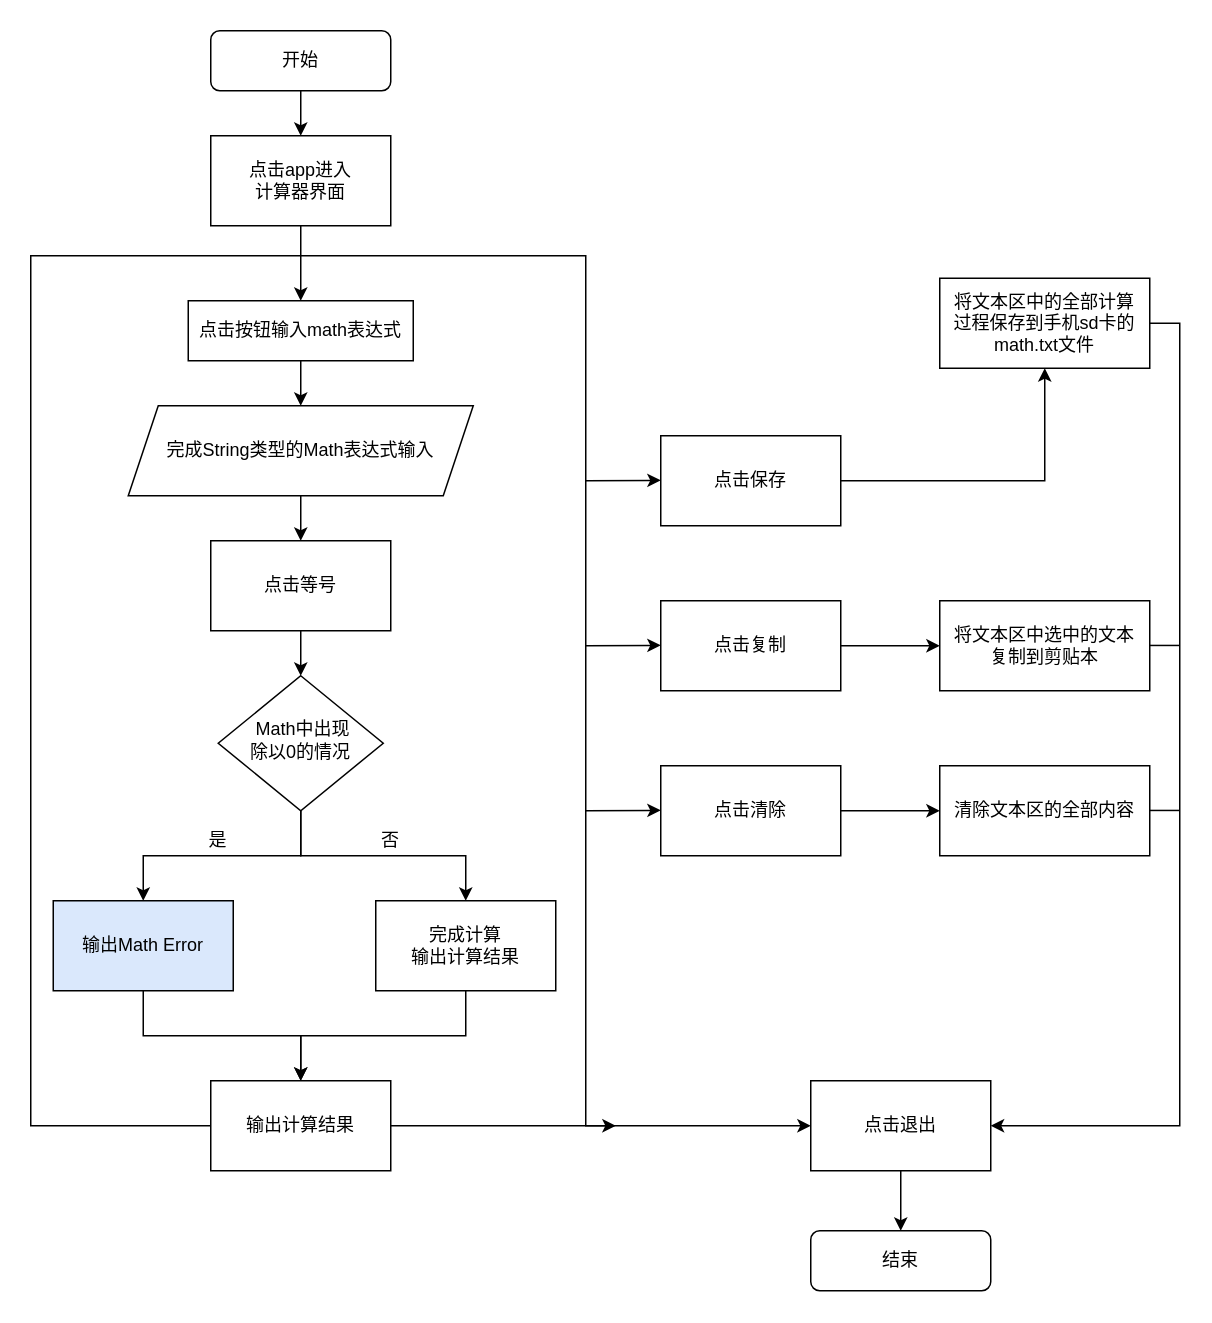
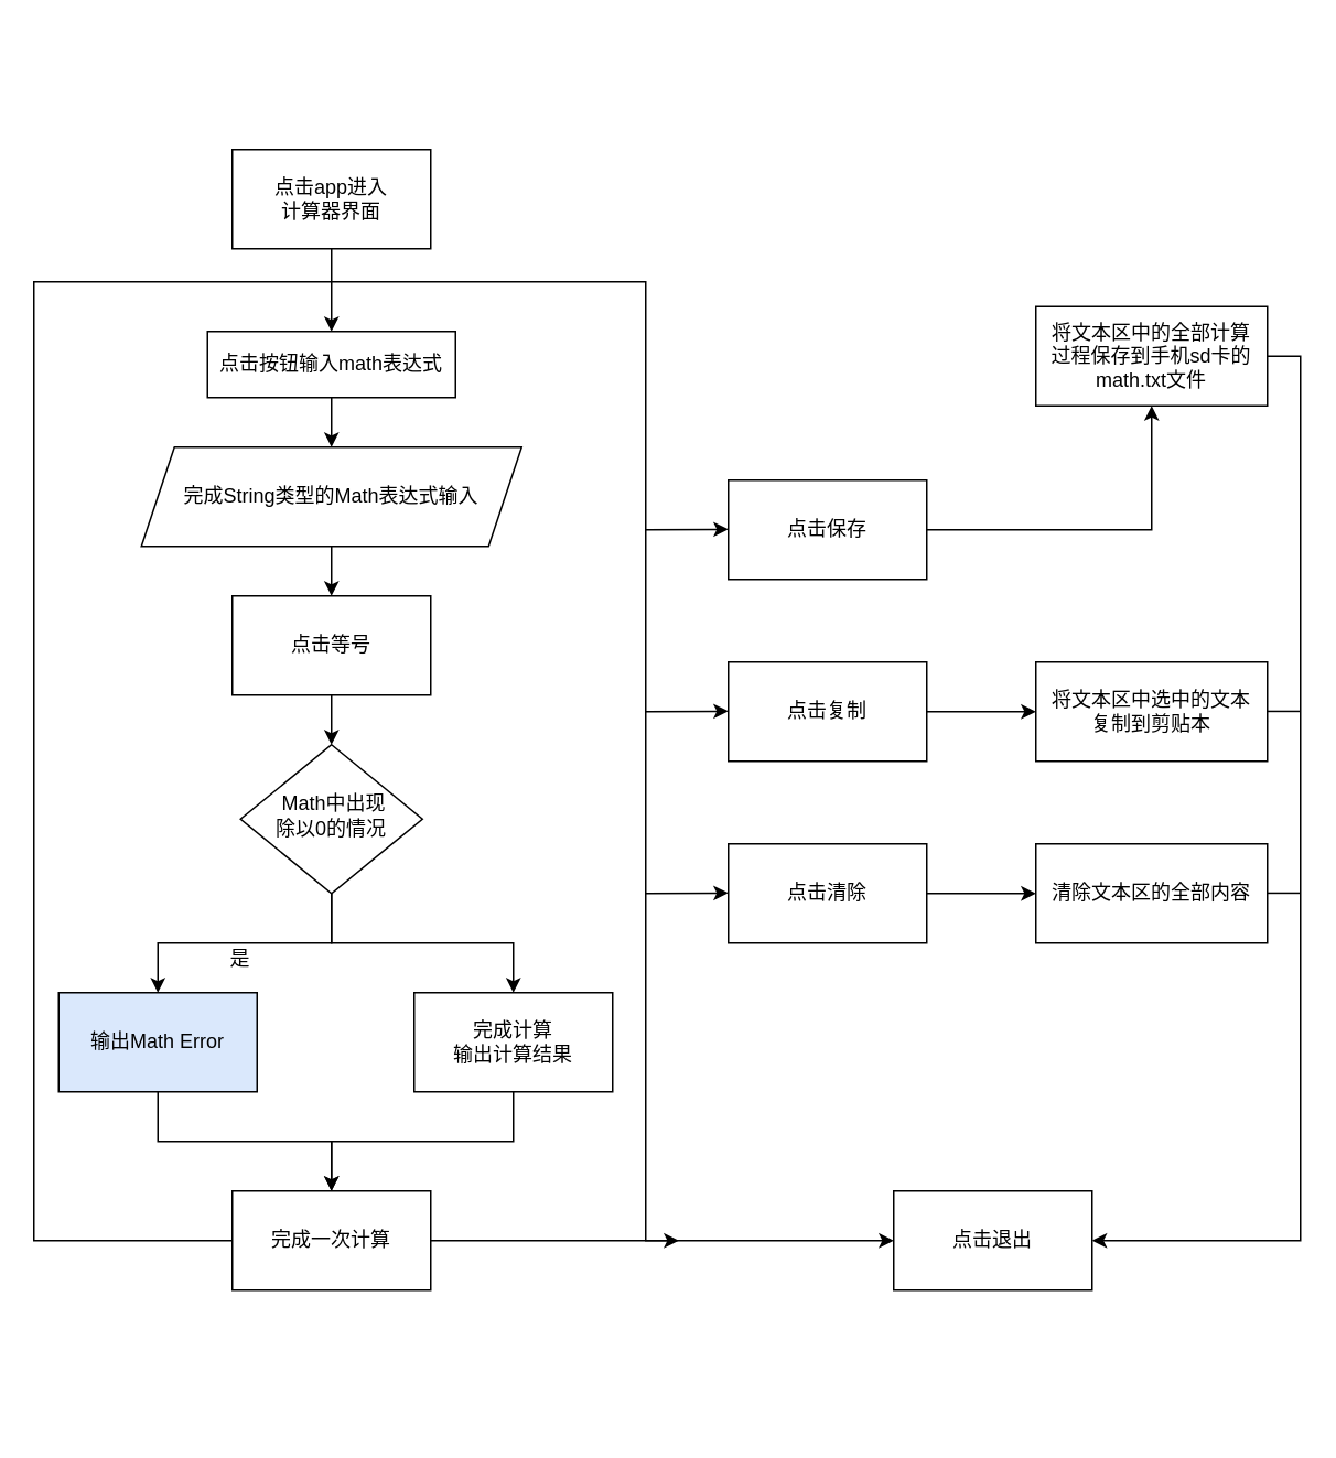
  <mxCell id="0" />
  <mxCell id="1" parent="0" />
- <mxCell id="2" value="" style="edgeStyle=orthogonalEdgeStyle;rounded=0;orthogonalLoop=1;jettySize=auto;html=1;" edge="1" parent="1" source="3" target="5"><mxGeometry relative="1" as="geometry" /></mxCell>
- <mxCell id="3" value="开始" style="rounded=1;whiteSpace=wrap;html=1;fontSize=12;glass=0;strokeWidth=1;shadow=0;" parent="1" vertex="1"><mxGeometry x="140" y="20" width="120" height="40" as="geometry" /></mxCell>
  <mxCell id="4" value="" style="edgeStyle=orthogonalEdgeStyle;rounded=0;orthogonalLoop=1;jettySize=auto;html=1;" edge="1" parent="1" source="5" target="7"><mxGeometry relative="1" as="geometry" /></mxCell>
  <mxCell id="5" value="点击app进入&lt;br&gt;计算器界面" style="rounded=0;whiteSpace=wrap;html=1;" vertex="1" parent="1"><mxGeometry x="140" y="90" width="120" height="60" as="geometry" /></mxCell>
  <mxCell id="6" value="" style="edgeStyle=orthogonalEdgeStyle;rounded=0;orthogonalLoop=1;jettySize=auto;html=1;" edge="1" parent="1" source="7" target="9"><mxGeometry relative="1" as="geometry" /></mxCell>
  <mxCell id="7" value="点击按钮输入math表达式" style="rounded=0;whiteSpace=wrap;html=1;" vertex="1" parent="1"><mxGeometry x="125" y="200" width="150" height="40" as="geometry" /></mxCell>
  <mxCell id="8" value="" style="edgeStyle=orthogonalEdgeStyle;rounded=0;orthogonalLoop=1;jettySize=auto;html=1;" edge="1" parent="1" source="9" target="11"><mxGeometry relative="1" as="geometry" /></mxCell>
  <mxCell id="9" value="完成String类型的Math表达式输入" style="shape=parallelogram;perimeter=parallelogramPerimeter;whiteSpace=wrap;html=1;fixedSize=1;" vertex="1" parent="1"><mxGeometry x="85" y="270" width="230" height="60" as="geometry" /></mxCell>
  <mxCell id="10" value="" style="edgeStyle=orthogonalEdgeStyle;rounded=0;orthogonalLoop=1;jettySize=auto;html=1;" edge="1" parent="1" source="11" target="14"><mxGeometry relative="1" as="geometry" /></mxCell>
  <mxCell id="11" value="点击等号" style="rounded=0;whiteSpace=wrap;html=1;" vertex="1" parent="1"><mxGeometry x="140" y="360" width="120" height="60" as="geometry" /></mxCell>
  <mxCell id="12" style="edgeStyle=orthogonalEdgeStyle;rounded=0;orthogonalLoop=1;jettySize=auto;html=1;exitX=0.5;exitY=1;exitDx=0;exitDy=0;entryX=0.5;entryY=0;entryDx=0;entryDy=0;" edge="1" parent="1" source="14" target="16"><mxGeometry relative="1" as="geometry" /></mxCell>
  <mxCell id="13" style="edgeStyle=orthogonalEdgeStyle;rounded=0;orthogonalLoop=1;jettySize=auto;html=1;exitX=0.5;exitY=1;exitDx=0;exitDy=0;entryX=0.5;entryY=0;entryDx=0;entryDy=0;" edge="1" parent="1" source="14" target="18"><mxGeometry relative="1" as="geometry" /></mxCell>
  <mxCell id="14" value="&amp;nbsp;Math中出现&lt;br&gt;除以0的情况" style="rhombus;whiteSpace=wrap;html=1;shadow=0;fontFamily=Helvetica;fontSize=12;align=center;strokeWidth=1;spacing=6;spacingTop=-4;" vertex="1" parent="1"><mxGeometry x="145" y="450" width="110" height="90" as="geometry" /></mxCell>
  <mxCell id="15" style="edgeStyle=orthogonalEdgeStyle;rounded=0;orthogonalLoop=1;jettySize=auto;html=1;exitX=0.5;exitY=1;exitDx=0;exitDy=0;entryX=0.5;entryY=0;entryDx=0;entryDy=0;" edge="1" parent="1" source="16" target="21"><mxGeometry relative="1" as="geometry" /></mxCell>
  <mxCell id="16" value="输出Math Error" style="rounded=0;whiteSpace=wrap;html=1;fillColor=#dae8fc;" vertex="1" parent="1"><mxGeometry x="35" y="600" width="120" height="60" as="geometry" /></mxCell>
  <mxCell id="17" style="edgeStyle=orthogonalEdgeStyle;rounded=0;orthogonalLoop=1;jettySize=auto;html=1;exitX=0.5;exitY=1;exitDx=0;exitDy=0;entryX=0.5;entryY=0;entryDx=0;entryDy=0;" edge="1" parent="1" source="18" target="21"><mxGeometry relative="1" as="geometry"><mxPoint x="200" y="710" as="targetPoint" /></mxGeometry></mxCell>
  <mxCell id="18" value="完成计算&lt;br&gt;输出计算结果" style="rounded=0;whiteSpace=wrap;html=1;" vertex="1" parent="1"><mxGeometry x="250" y="600" width="120" height="60" as="geometry" /></mxCell>
  <mxCell id="19" style="edgeStyle=orthogonalEdgeStyle;rounded=0;orthogonalLoop=1;jettySize=auto;html=1;exitX=1;exitY=0.5;exitDx=0;exitDy=0;entryX=0;entryY=0.5;entryDx=0;entryDy=0;" edge="1" parent="1" source="21" target="35"><mxGeometry relative="1" as="geometry" /></mxCell>
  <mxCell id="20" style="edgeStyle=orthogonalEdgeStyle;rounded=0;orthogonalLoop=1;jettySize=auto;html=1;exitX=0;exitY=0.5;exitDx=0;exitDy=0;" edge="1" parent="1" source="21"><mxGeometry relative="1" as="geometry"><mxPoint x="410" y="750" as="targetPoint" /><Array as="points"><mxPoint x="20" y="750" /><mxPoint x="20" y="170" /><mxPoint x="390" y="170" /><mxPoint x="390" y="750" /></Array></mxGeometry></mxCell>
- <mxCell id="21" value="输出计算结果" style="rounded=0;whiteSpace=wrap;html=1;" vertex="1" parent="1"><mxGeometry x="140" y="720" width="120" height="60" as="geometry" /></mxCell>
- <mxCell id="22" value="是" style="text;html=1;strokeColor=none;fillColor=none;align=center;verticalAlign=middle;whiteSpace=wrap;rounded=0;" vertex="1" parent="1"><mxGeometry x="125" y="550" width="40" height="20" as="geometry" /></mxCell>
- <mxCell id="23" value="否" style="text;html=1;strokeColor=none;fillColor=none;align=center;verticalAlign=middle;whiteSpace=wrap;rounded=0;" vertex="1" parent="1"><mxGeometry x="240" y="550" width="40" height="20" as="geometry" /></mxCell>
+ <mxCell id="21" value="完成一次计算" style="rounded=0;whiteSpace=wrap;html=1;" vertex="1" parent="1"><mxGeometry x="140" y="720" width="120" height="60" as="geometry" /></mxCell>
+ <mxCell id="22" value="是" style="text;html=1;strokeColor=none;fillColor=none;align=center;verticalAlign=middle;whiteSpace=wrap;rounded=0;" vertex="1" parent="1"><mxGeometry x="125" y="570" width="40" height="20" as="geometry" /></mxCell>
  <mxCell id="24" value="" style="edgeStyle=orthogonalEdgeStyle;rounded=0;orthogonalLoop=1;jettySize=auto;html=1;" edge="1" parent="1" source="25" target="27"><mxGeometry relative="1" as="geometry" /></mxCell>
  <mxCell id="25" value="点击保存" style="rounded=0;whiteSpace=wrap;html=1;" vertex="1" parent="1"><mxGeometry x="440" y="290" width="120" height="60" as="geometry" /></mxCell>
  <mxCell id="26" style="edgeStyle=orthogonalEdgeStyle;rounded=0;orthogonalLoop=1;jettySize=auto;html=1;exitX=1;exitY=0.5;exitDx=0;exitDy=0;entryX=1;entryY=0.5;entryDx=0;entryDy=0;" edge="1" parent="1" source="27" target="35"><mxGeometry relative="1" as="geometry" /></mxCell>
  <mxCell id="27" value="将文本区中的全部计算&lt;br&gt;过程保存到手机sd卡的math.txt文件" style="rounded=0;whiteSpace=wrap;html=1;" vertex="1" parent="1"><mxGeometry x="626" y="185" width="140" height="60" as="geometry" /></mxCell>
  <mxCell id="28" value="" style="edgeStyle=orthogonalEdgeStyle;rounded=0;orthogonalLoop=1;jettySize=auto;html=1;" edge="1" parent="1" source="29" target="30"><mxGeometry relative="1" as="geometry" /></mxCell>
  <mxCell id="29" value="点击复制" style="rounded=0;whiteSpace=wrap;html=1;" vertex="1" parent="1"><mxGeometry x="440" y="400" width="120" height="60" as="geometry" /></mxCell>
  <mxCell id="30" value="将文本区中选中的文本&lt;br&gt;复制到剪贴本" style="rounded=0;whiteSpace=wrap;html=1;" vertex="1" parent="1"><mxGeometry x="626" y="400" width="140" height="60" as="geometry" /></mxCell>
  <mxCell id="31" value="" style="edgeStyle=orthogonalEdgeStyle;rounded=0;orthogonalLoop=1;jettySize=auto;html=1;" edge="1" parent="1" source="32" target="33"><mxGeometry relative="1" as="geometry" /></mxCell>
  <mxCell id="32" value="点击清除" style="rounded=0;whiteSpace=wrap;html=1;" vertex="1" parent="1"><mxGeometry x="440" y="510" width="120" height="60" as="geometry" /></mxCell>
  <mxCell id="33" value="清除文本区的全部内容" style="rounded=0;whiteSpace=wrap;html=1;" vertex="1" parent="1"><mxGeometry x="626" y="510" width="140" height="60" as="geometry" /></mxCell>
- <mxCell id="34" value="" style="edgeStyle=orthogonalEdgeStyle;rounded=0;orthogonalLoop=1;jettySize=auto;html=1;" edge="1" parent="1" source="35" target="36"><mxGeometry relative="1" as="geometry" /></mxCell>
  <mxCell id="35" value="点击退出" style="rounded=0;whiteSpace=wrap;html=1;" vertex="1" parent="1"><mxGeometry x="540" y="720" width="120" height="60" as="geometry" /></mxCell>
- <mxCell id="36" value="结束" style="rounded=1;whiteSpace=wrap;html=1;fontSize=12;glass=0;strokeWidth=1;shadow=0;" vertex="1" parent="1"><mxGeometry x="540" y="820" width="120" height="40" as="geometry" /></mxCell>
  <mxCell id="37" value="" style="endArrow=classic;html=1;" edge="1" parent="1"><mxGeometry width="50" height="50" relative="1" as="geometry"><mxPoint x="390" y="320" as="sourcePoint" /><mxPoint x="440" y="319.71" as="targetPoint" /></mxGeometry></mxCell>
  <mxCell id="38" value="" style="endArrow=classic;html=1;" edge="1" parent="1"><mxGeometry width="50" height="50" relative="1" as="geometry"><mxPoint x="390" y="430" as="sourcePoint" /><mxPoint x="440" y="429.71" as="targetPoint" /></mxGeometry></mxCell>
  <mxCell id="39" value="" style="endArrow=classic;html=1;" edge="1" parent="1"><mxGeometry width="50" height="50" relative="1" as="geometry"><mxPoint x="390" y="540" as="sourcePoint" /><mxPoint x="440" y="539.71" as="targetPoint" /></mxGeometry></mxCell>
  <mxCell id="40" value="" style="endArrow=none;html=1;" edge="1" parent="1"><mxGeometry width="50" height="50" relative="1" as="geometry"><mxPoint x="766" y="429.8" as="sourcePoint" /><mxPoint x="786" y="429.8" as="targetPoint" /></mxGeometry></mxCell>
  <mxCell id="41" value="" style="endArrow=none;html=1;" edge="1" parent="1"><mxGeometry width="50" height="50" relative="1" as="geometry"><mxPoint x="766" y="539.8" as="sourcePoint" /><mxPoint x="786" y="539.8" as="targetPoint" /></mxGeometry></mxCell>
